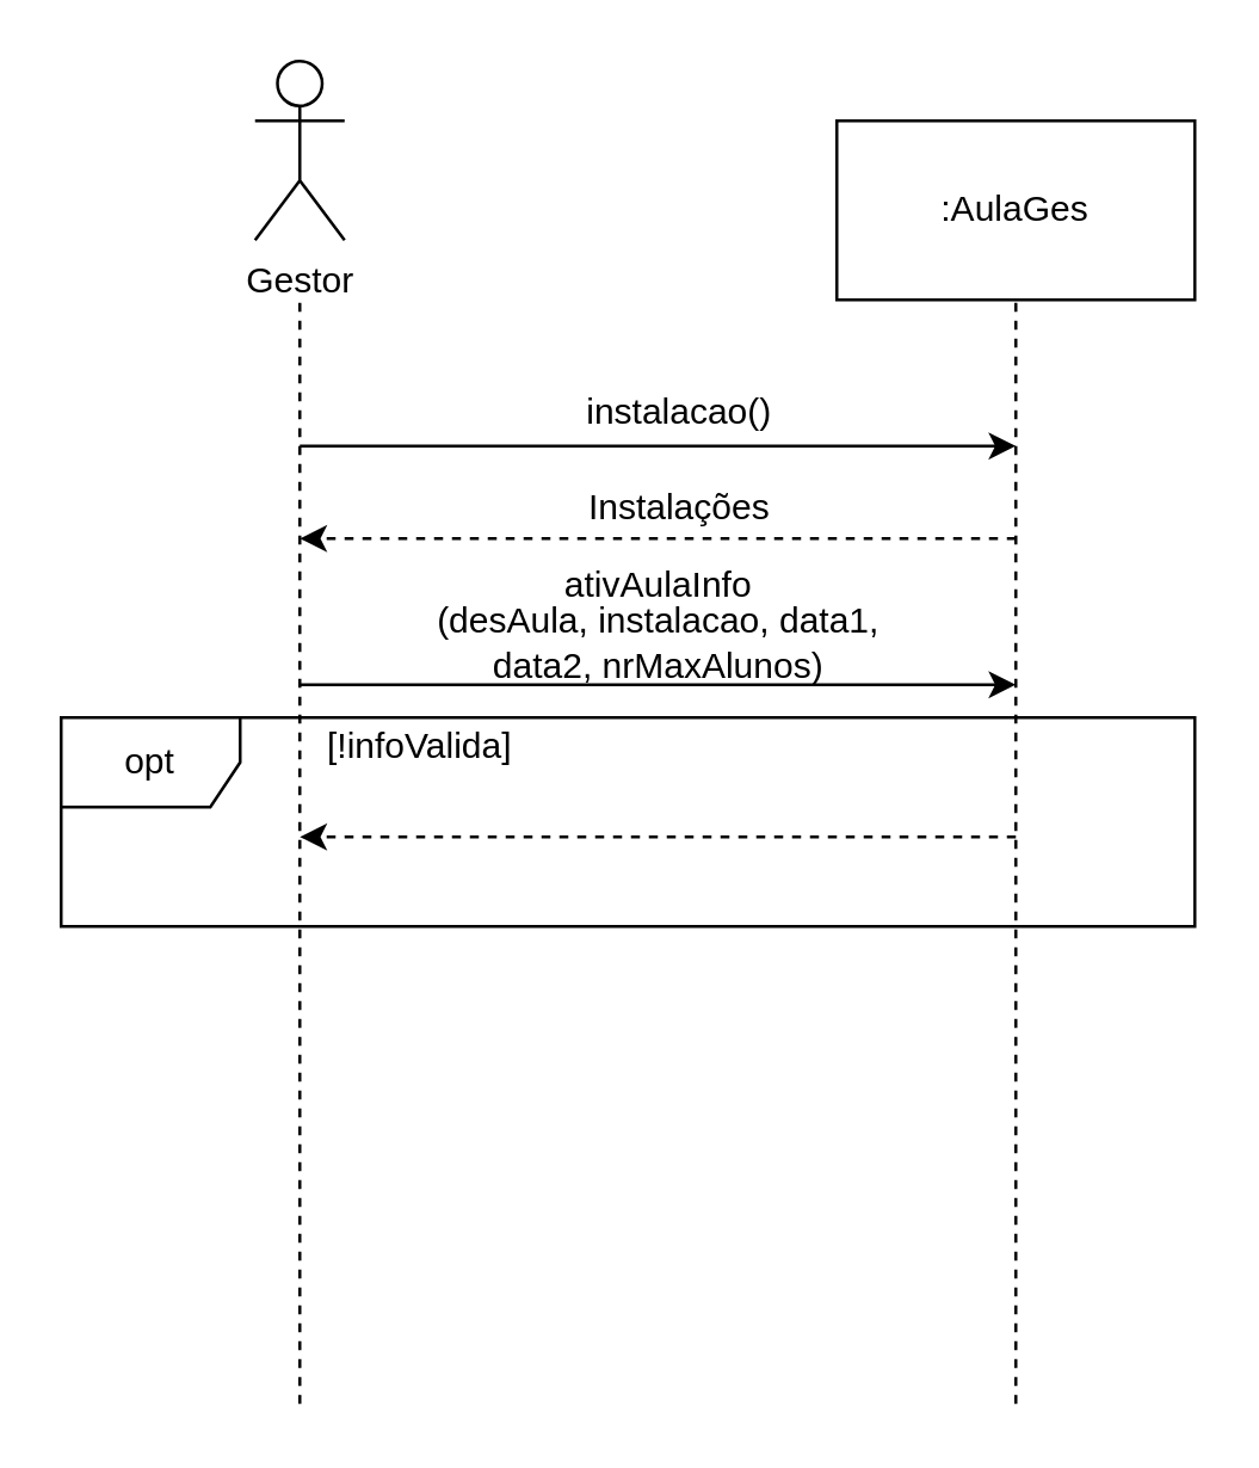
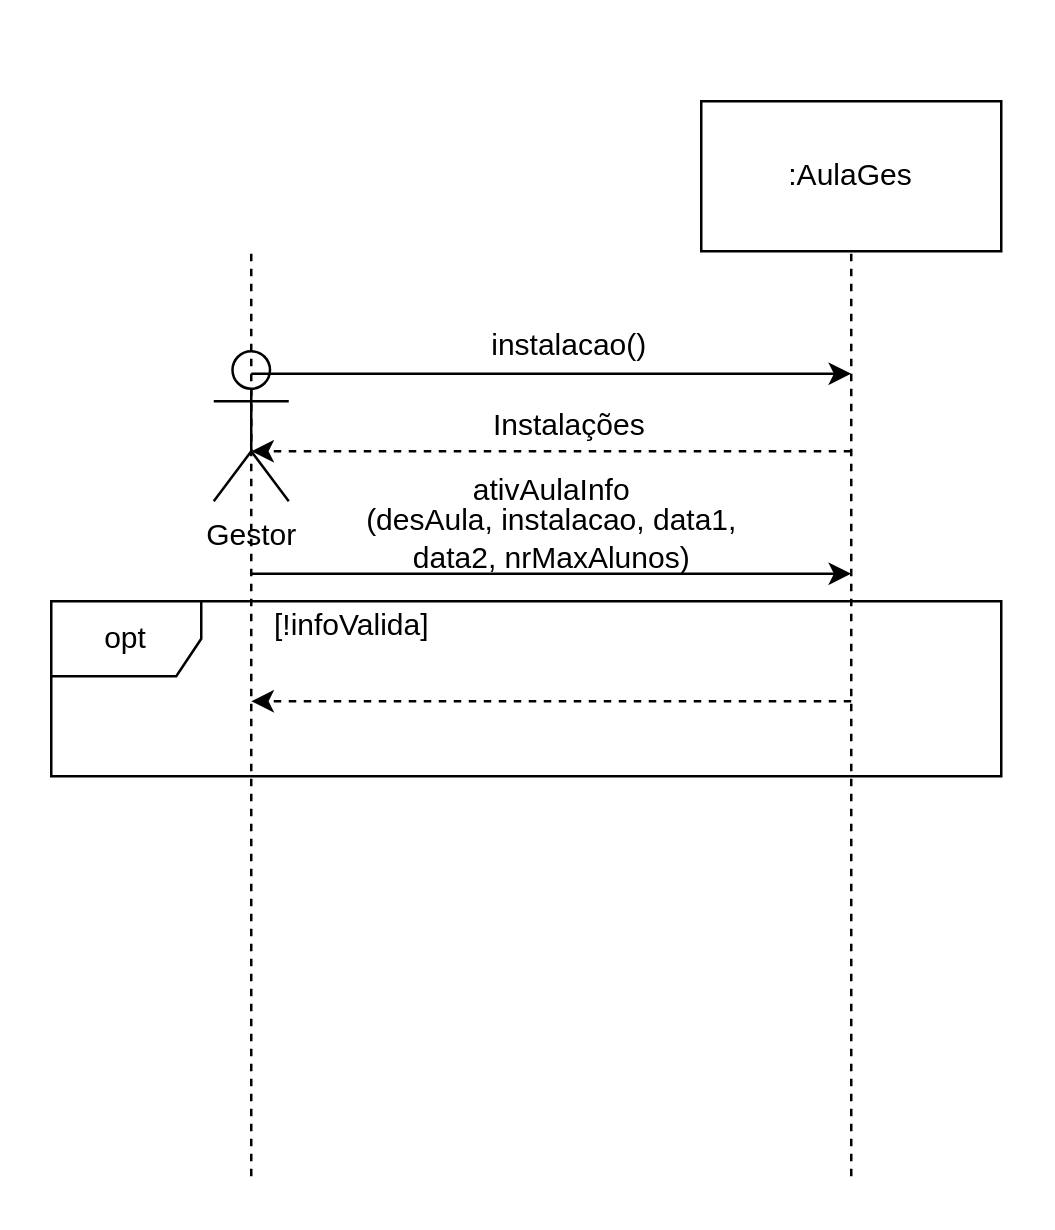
  <mxCell id="0" />
  <mxCell id="1" parent="0" />
- <mxCell id="2" value="Gestor&lt;br&gt;" style="shape=umlActor;verticalLabelPosition=bottom;labelBackgroundColor=#ffffff;verticalAlign=top;html=1;outlineConnect=0;" parent="1" vertex="1"><mxGeometry x="85" y="20" width="30" height="60" as="geometry" /></mxCell>
+ <mxCell id="2" value="Gestor&lt;br&gt;" style="shape=umlActor;verticalLabelPosition=bottom;labelBackgroundColor=#ffffff;verticalAlign=top;html=1;outlineConnect=0;" parent="1" vertex="1"><mxGeometry x="85" y="140" width="30" height="60" as="geometry" /></mxCell>
  <mxCell id="3" value=":AulaGes" style="rounded=0;whiteSpace=wrap;html=1;" parent="1" vertex="1"><mxGeometry x="280" y="40" width="120" height="60" as="geometry" /></mxCell>
  <mxCell id="4" value="" style="endArrow=none;html=1;dashed=1;" parent="1" edge="1"><mxGeometry width="50" height="50" relative="1" as="geometry"><mxPoint x="100" y="470" as="sourcePoint" /><mxPoint x="100" y="100" as="targetPoint" /></mxGeometry></mxCell>
  <mxCell id="5" value="" style="endArrow=none;html=1;strokeColor=#000000;dashed=1;" parent="1" edge="1"><mxGeometry width="50" height="50" relative="1" as="geometry"><mxPoint x="340" y="470" as="sourcePoint" /><mxPoint x="340" y="100" as="targetPoint" /></mxGeometry></mxCell>
  <mxCell id="6" value="" style="endArrow=classic;html=1;strokeColor=#000000;" parent="1" edge="1"><mxGeometry width="50" height="50" relative="1" as="geometry"><mxPoint x="100" y="149" as="sourcePoint" /><mxPoint x="340" y="149" as="targetPoint" /></mxGeometry></mxCell>
  <mxCell id="7" value="" style="endArrow=classic;html=1;strokeColor=#000000;" parent="1" edge="1"><mxGeometry width="50" height="50" relative="1" as="geometry"><mxPoint x="100" y="229" as="sourcePoint" /><mxPoint x="340" y="229" as="targetPoint" /></mxGeometry></mxCell>
  <mxCell id="8" value="" style="endArrow=classic;html=1;strokeColor=#000000;dashed=1;" parent="1" edge="1"><mxGeometry width="50" height="50" relative="1" as="geometry"><mxPoint x="340" y="180" as="sourcePoint" /><mxPoint x="100" y="180" as="targetPoint" /></mxGeometry></mxCell>
  <mxCell id="9" value="&lt;br&gt;" style="text;html=1;align=center;verticalAlign=middle;resizable=0;points=[];autosize=1;" parent="1" vertex="1"><mxGeometry x="237" y="192" width="20" height="20" as="geometry" /></mxCell>
  <mxCell id="10" value="" style="endArrow=classic;html=1;strokeColor=#000000;dashed=1;" parent="1" edge="1"><mxGeometry width="50" height="50" relative="1" as="geometry"><mxPoint x="340" y="280" as="sourcePoint" /><mxPoint x="100" y="280" as="targetPoint" /></mxGeometry></mxCell>
  <mxCell id="11" value="instalacao()" style="text;html=1;align=center;verticalAlign=middle;resizable=0;points=[];autosize=1;" parent="1" vertex="1"><mxGeometry x="187" y="128" width="80" height="20" as="geometry" /></mxCell>
  <mxCell id="12" value="Instalações&lt;br&gt;" style="text;html=1;align=center;verticalAlign=middle;resizable=0;points=[];autosize=1;" parent="1" vertex="1"><mxGeometry x="187" y="160" width="80" height="20" as="geometry" /></mxCell>
  <mxCell id="13" value="(desAula, instalacao, data1, &lt;br&gt;data2, nrMaxAlunos)" style="text;html=1;align=center;verticalAlign=middle;resizable=0;points=[];autosize=1;" parent="1" vertex="1"><mxGeometry x="140" y="200" width="160" height="30" as="geometry" /></mxCell>
  <mxCell id="14" value="ativAulaInfo" style="text;html=1;align=center;verticalAlign=middle;resizable=0;points=[];autosize=1;" parent="1" vertex="1"><mxGeometry x="180" y="186" width="80" height="20" as="geometry" /></mxCell>
  <mxCell id="15" value="opt" style="shape=umlFrame;whiteSpace=wrap;html=1;strokeColor=#000000;fillColor=#FFFFFF;" parent="1" vertex="1"><mxGeometry x="20" y="240" width="380" height="70" as="geometry" /></mxCell>
  <mxCell id="16" value="[!infoValida]" style="text;html=1;align=center;verticalAlign=middle;resizable=0;points=[];autosize=1;" vertex="1" parent="1"><mxGeometry x="100" y="240" width="80" height="20" as="geometry" /></mxCell>
